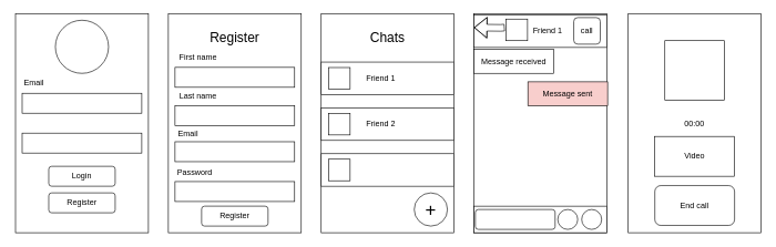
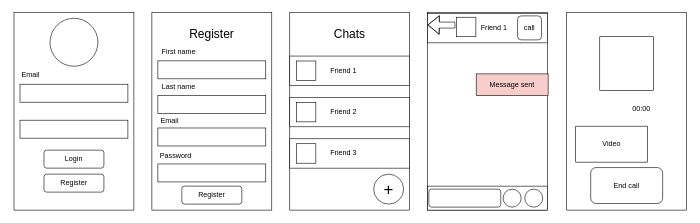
  <mxCell id="0" />
  <mxCell id="1" parent="0" />
  <mxCell id="2" value="" style="rounded=0;whiteSpace=wrap;html=1;imageAspect=0;" vertex="1" parent="1"><mxGeometry x="22" y="20" width="200" height="330" as="geometry" /></mxCell>
  <mxCell id="3" value="" style="rounded=0;whiteSpace=wrap;html=1;imageAspect=0;" vertex="1" parent="1"><mxGeometry x="252" y="20" width="200" height="330" as="geometry" /></mxCell>
  <mxCell id="4" value="" style="rounded=0;whiteSpace=wrap;html=1;imageAspect=0;" vertex="1" parent="1"><mxGeometry x="482" y="20" width="200" height="330" as="geometry" /></mxCell>
  <mxCell id="5" value="" style="ellipse;whiteSpace=wrap;html=1;aspect=fixed;" vertex="1" parent="1"><mxGeometry x="82" y="30" width="80" height="80" as="geometry" /></mxCell>
  <mxCell id="6" value="Email" style="text;html=1;strokeColor=none;fillColor=none;align=center;verticalAlign=middle;whiteSpace=wrap;rounded=0;" vertex="1" parent="1"><mxGeometry x="20" y="110" width="60" height="30" as="geometry" /></mxCell>
  <mxCell id="7" value="" style="rounded=0;whiteSpace=wrap;html=1;" vertex="1" parent="1"><mxGeometry x="32" y="140" width="180" height="30" as="geometry" /></mxCell>
  <mxCell id="8" value="" style="rounded=0;whiteSpace=wrap;html=1;" vertex="1" parent="1"><mxGeometry x="32" y="200" width="180" height="30" as="geometry" /></mxCell>
  <mxCell id="9" value="Password" style="text;html=1;strokeColor=none;fillColor=none;align=center;verticalAlign=middle;whiteSpace=wrap;rounded=0;" vertex="1" parent="1"><mxGeometry x="262" y="245" width="60" height="30" as="geometry" /></mxCell>
  <mxCell id="10" value="" style="rounded=1;whiteSpace=wrap;html=1;" vertex="1" parent="1"><mxGeometry x="72" y="250" width="100" height="30" as="geometry" /></mxCell>
  <mxCell id="11" value="Login" style="text;html=1;strokeColor=none;fillColor=none;align=center;verticalAlign=middle;whiteSpace=wrap;rounded=0;" vertex="1" parent="1"><mxGeometry x="92" y="250" width="60" height="30" as="geometry" /></mxCell>
  <mxCell id="12" value="" style="rounded=1;whiteSpace=wrap;html=1;" vertex="1" parent="1"><mxGeometry x="72" y="290" width="100" height="30" as="geometry" /></mxCell>
  <mxCell id="13" value="Register" style="text;html=1;strokeColor=none;fillColor=none;align=center;verticalAlign=middle;whiteSpace=wrap;rounded=0;" vertex="1" parent="1"><mxGeometry x="92" y="290" width="60" height="30" as="geometry" /></mxCell>
  <mxCell id="14" value="&lt;font style=&quot;font-size: 20px;&quot;&gt;Register&lt;/font&gt;" style="text;html=1;strokeColor=none;fillColor=none;align=center;verticalAlign=middle;whiteSpace=wrap;rounded=0;" vertex="1" parent="1"><mxGeometry x="322" y="40" width="60" height="30" as="geometry" /></mxCell>
  <mxCell id="15" value="" style="rounded=0;whiteSpace=wrap;html=1;" vertex="1" parent="1"><mxGeometry x="262" y="213" width="180" height="30" as="geometry" /></mxCell>
  <mxCell id="16" value="Email" style="text;html=1;strokeColor=none;fillColor=none;align=center;verticalAlign=middle;whiteSpace=wrap;rounded=0;" vertex="1" parent="1"><mxGeometry x="252" y="187" width="60" height="30" as="geometry" /></mxCell>
  <mxCell id="17" value="" style="rounded=0;whiteSpace=wrap;html=1;" vertex="1" parent="1"><mxGeometry x="262" y="273" width="180" height="30" as="geometry" /></mxCell>
  <mxCell id="18" value="" style="rounded=0;whiteSpace=wrap;html=1;" vertex="1" parent="1"><mxGeometry x="262" y="101" width="180" height="30" as="geometry" /></mxCell>
  <mxCell id="19" value="" style="rounded=0;whiteSpace=wrap;html=1;" vertex="1" parent="1"><mxGeometry x="262" y="159" width="180" height="30" as="geometry" /></mxCell>
  <mxCell id="20" value="First name" style="text;html=1;strokeColor=none;fillColor=none;align=center;verticalAlign=middle;whiteSpace=wrap;rounded=0;" vertex="1" parent="1"><mxGeometry x="262" y="71" width="70" height="30" as="geometry" /></mxCell>
  <mxCell id="21" value="Last name" style="text;html=1;strokeColor=none;fillColor=none;align=center;verticalAlign=middle;whiteSpace=wrap;rounded=0;" vertex="1" parent="1"><mxGeometry x="262" y="129" width="70" height="30" as="geometry" /></mxCell>
  <mxCell id="22" value="" style="rounded=1;whiteSpace=wrap;html=1;" vertex="1" parent="1"><mxGeometry x="302" y="310" width="100" height="30" as="geometry" /></mxCell>
  <mxCell id="23" value="Register" style="text;html=1;strokeColor=none;fillColor=none;align=center;verticalAlign=middle;whiteSpace=wrap;rounded=0;" vertex="1" parent="1"><mxGeometry x="322" y="310" width="60" height="30" as="geometry" /></mxCell>
  <mxCell id="24" value="&lt;font style=&quot;font-size: 20px;&quot;&gt;Chats&lt;/font&gt;" style="text;html=1;strokeColor=none;fillColor=none;align=center;verticalAlign=middle;whiteSpace=wrap;rounded=0;" vertex="1" parent="1"><mxGeometry x="552" y="41" width="60" height="30" as="geometry" /></mxCell>
  <mxCell id="25" value="" style="rounded=0;whiteSpace=wrap;html=1;" vertex="1" parent="1"><mxGeometry x="482" y="93" width="200" height="49" as="geometry" /></mxCell>
  <mxCell id="26" value="Friend 1" style="text;html=1;strokeColor=none;fillColor=none;align=center;verticalAlign=middle;whiteSpace=wrap;rounded=0;" vertex="1" parent="1"><mxGeometry x="542" y="102" width="60" height="30" as="geometry" /></mxCell>
  <mxCell id="27" value="" style="whiteSpace=wrap;html=1;aspect=fixed;" vertex="1" parent="1"><mxGeometry x="493" y="101.25" width="32.5" height="32.5" as="geometry" /></mxCell>
  <mxCell id="28" value="" style="rounded=0;whiteSpace=wrap;html=1;" vertex="1" parent="1"><mxGeometry x="482" y="162" width="200" height="49" as="geometry" /></mxCell>
  <mxCell id="29" value="Friend 2" style="text;html=1;strokeColor=none;fillColor=none;align=center;verticalAlign=middle;whiteSpace=wrap;rounded=0;" vertex="1" parent="1"><mxGeometry x="542" y="171" width="60" height="30" as="geometry" /></mxCell>
  <mxCell id="30" value="" style="whiteSpace=wrap;html=1;aspect=fixed;" vertex="1" parent="1"><mxGeometry x="493" y="170.25" width="32.5" height="32.5" as="geometry" /></mxCell>
  <mxCell id="31" value="" style="rounded=0;whiteSpace=wrap;html=1;" vertex="1" parent="1"><mxGeometry x="482" y="231" width="200" height="49" as="geometry" /></mxCell>
+ <mxCell id="32" value="Friend 3" style="text;html=1;strokeColor=none;fillColor=none;align=center;verticalAlign=middle;whiteSpace=wrap;rounded=0;" vertex="1" parent="1"><mxGeometry x="542" y="240" width="60" height="30" as="geometry" /></mxCell>
  <mxCell id="33" value="" style="whiteSpace=wrap;html=1;aspect=fixed;" vertex="1" parent="1"><mxGeometry x="493" y="239.25" width="32.5" height="32.5" as="geometry" /></mxCell>
  <mxCell id="34" value="" style="ellipse;whiteSpace=wrap;html=1;aspect=fixed;" vertex="1" parent="1"><mxGeometry x="622" y="290" width="50" height="50" as="geometry" /></mxCell>
  <mxCell id="35" value="&lt;font style=&quot;font-size: 28px;&quot;&gt;+&lt;/font&gt;" style="text;html=1;strokeColor=none;fillColor=none;align=center;verticalAlign=middle;whiteSpace=wrap;rounded=0;" vertex="1" parent="1"><mxGeometry x="617" y="300" width="60" height="30" as="geometry" /></mxCell>
  <mxCell id="36" value="" style="rounded=0;whiteSpace=wrap;html=1;imageAspect=0;" vertex="1" parent="1"><mxGeometry x="712" y="20" width="200" height="330" as="geometry" /></mxCell>
  <mxCell id="37" value="" style="rounded=0;whiteSpace=wrap;html=1;" vertex="1" parent="1"><mxGeometry x="712" y="22" width="200" height="49" as="geometry" /></mxCell>
  <mxCell id="38" value="Friend 1" style="text;html=1;strokeColor=none;fillColor=none;align=center;verticalAlign=middle;whiteSpace=wrap;rounded=0;" vertex="1" parent="1"><mxGeometry x="793" y="31" width="60" height="30" as="geometry" /></mxCell>
  <mxCell id="39" value="" style="whiteSpace=wrap;html=1;aspect=fixed;" vertex="1" parent="1"><mxGeometry x="760" y="28.25" width="32.5" height="32.5" as="geometry" /></mxCell>
  <mxCell id="40" value="" style="shape=flexArrow;endArrow=classic;html=1;rounded=0;entryX=0;entryY=0.5;entryDx=0;entryDy=0;" edge="1" parent="1"><mxGeometry width="50" height="50" relative="1" as="geometry"><mxPoint x="758" y="41" as="sourcePoint" /><mxPoint x="712" y="41" as="targetPoint" /><Array as="points"><mxPoint x="752" y="41.5" /></Array></mxGeometry></mxCell>
  <mxCell id="41" value="" style="group" vertex="1" connectable="0" parent="1"><mxGeometry x="852" y="26" width="60" height="40" as="geometry" /></mxCell>
  <mxCell id="42" value="" style="rounded=1;whiteSpace=wrap;html=1;" vertex="1" parent="41"><mxGeometry x="10" width="40" height="40" as="geometry" /></mxCell>
  <mxCell id="43" value="call" style="text;html=1;strokeColor=none;fillColor=none;align=center;verticalAlign=middle;whiteSpace=wrap;rounded=0;" vertex="1" parent="41"><mxGeometry y="5" width="60" height="30" as="geometry" /></mxCell>
- <mxCell id="44" value="Message received" style="rounded=0;whiteSpace=wrap;html=1;" vertex="1" parent="1"><mxGeometry x="712" y="73.75" width="120" height="36.25" as="geometry" /></mxCell>
  <mxCell id="45" value="Message sent" style="rounded=0;whiteSpace=wrap;html=1;fillColor=#f8cecc;" vertex="1" parent="1"><mxGeometry x="793" y="122.75" width="120" height="36.25" as="geometry" /></mxCell>
  <mxCell id="46" value="" style="rounded=0;whiteSpace=wrap;html=1;" vertex="1" parent="1"><mxGeometry x="712" y="310" width="200" height="40" as="geometry" /></mxCell>
  <mxCell id="47" value="" style="rounded=1;whiteSpace=wrap;html=1;" vertex="1" parent="1"><mxGeometry x="714" y="315" width="120" height="30" as="geometry" /></mxCell>
  <mxCell id="48" value="" style="ellipse;whiteSpace=wrap;html=1;aspect=fixed;" vertex="1" parent="1"><mxGeometry x="838" y="315" width="30" height="30" as="geometry" /></mxCell>
  <mxCell id="49" value="" style="ellipse;whiteSpace=wrap;html=1;aspect=fixed;" vertex="1" parent="1"><mxGeometry x="874" y="315" width="30" height="30" as="geometry" /></mxCell>
  <mxCell id="50" value="" style="rounded=0;whiteSpace=wrap;html=1;imageAspect=0;" vertex="1" parent="1"><mxGeometry x="944" y="20" width="200" height="330" as="geometry" /></mxCell>
  <mxCell id="51" value="" style="whiteSpace=wrap;html=1;aspect=fixed;" vertex="1" parent="1"><mxGeometry x="999.13" y="60.75" width="89.75" height="89.75" as="geometry" /></mxCell>
- <mxCell id="52" value="00:00" style="text;html=1;strokeColor=none;fillColor=none;align=center;verticalAlign=middle;whiteSpace=wrap;rounded=0;" vertex="1" parent="1"><mxGeometry x="1014.01" y="171" width="60" height="30" as="geometry" /></mxCell>
- <mxCell id="53" value="Video" style="rounded=0;whiteSpace=wrap;html=1;" vertex="1" parent="1"><mxGeometry x="984.01" y="205" width="120" height="60" as="geometry" /></mxCell>
+ <mxCell id="52" value="00:00" style="text;html=1;strokeColor=none;fillColor=none;align=center;verticalAlign=middle;whiteSpace=wrap;rounded=0;" vertex="1" parent="1"><mxGeometry x="1039.01" y="166" width="60" height="30" as="geometry" /></mxCell>
+ <mxCell id="53" value="Video" style="rounded=0;whiteSpace=wrap;html=1;" vertex="1" parent="1"><mxGeometry x="959.01" y="210" width="120" height="60" as="geometry" /></mxCell>
  <mxCell id="54" value="End call" style="whiteSpace=wrap;html=1;rounded=1;" vertex="1" parent="1"><mxGeometry x="984.01" y="279" width="120" height="60" as="geometry" /></mxCell>
